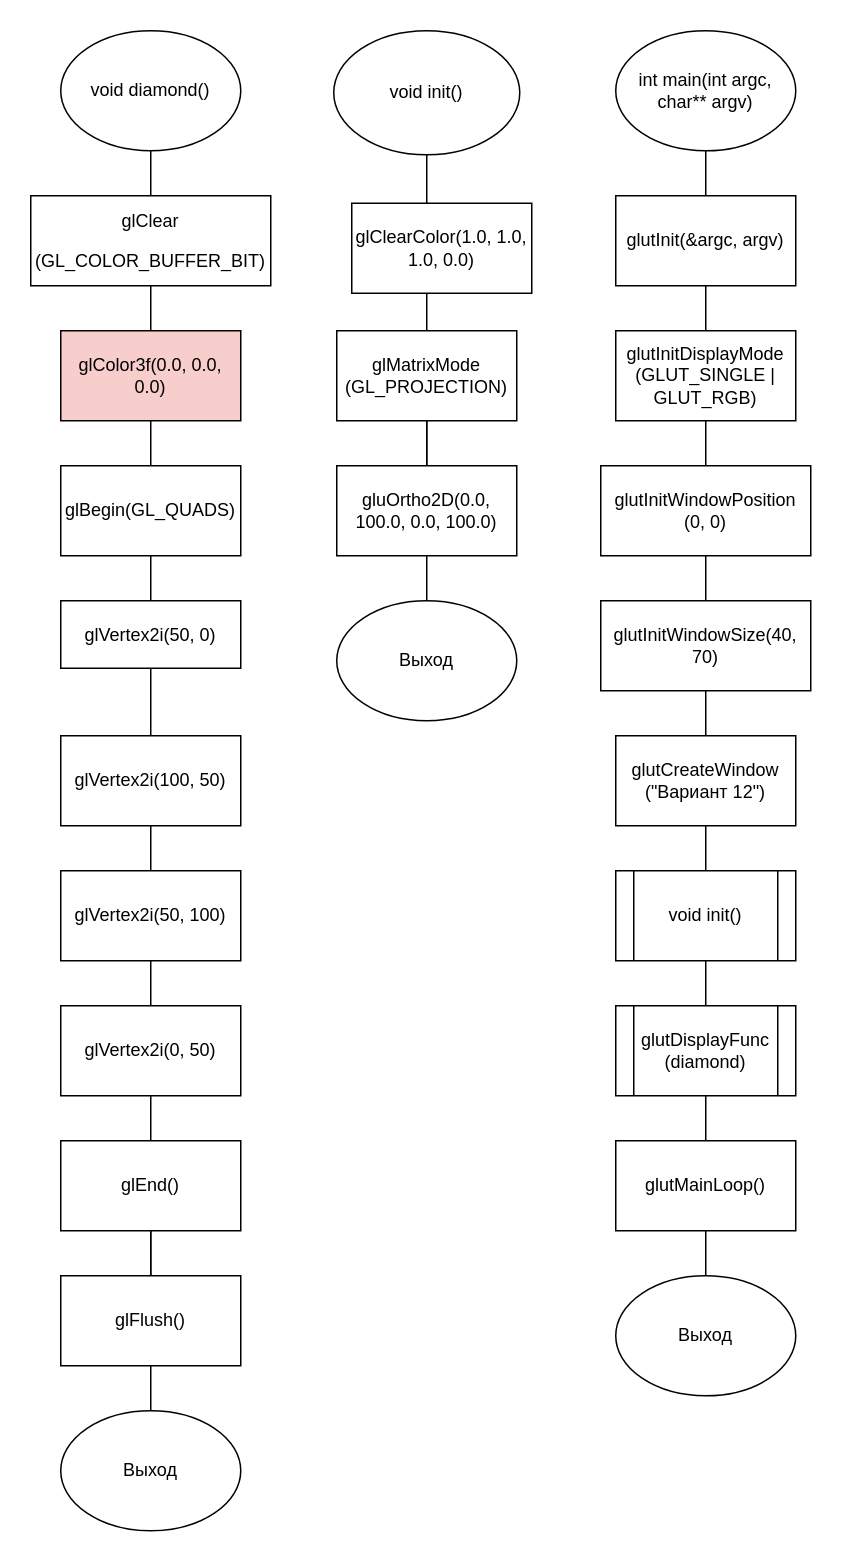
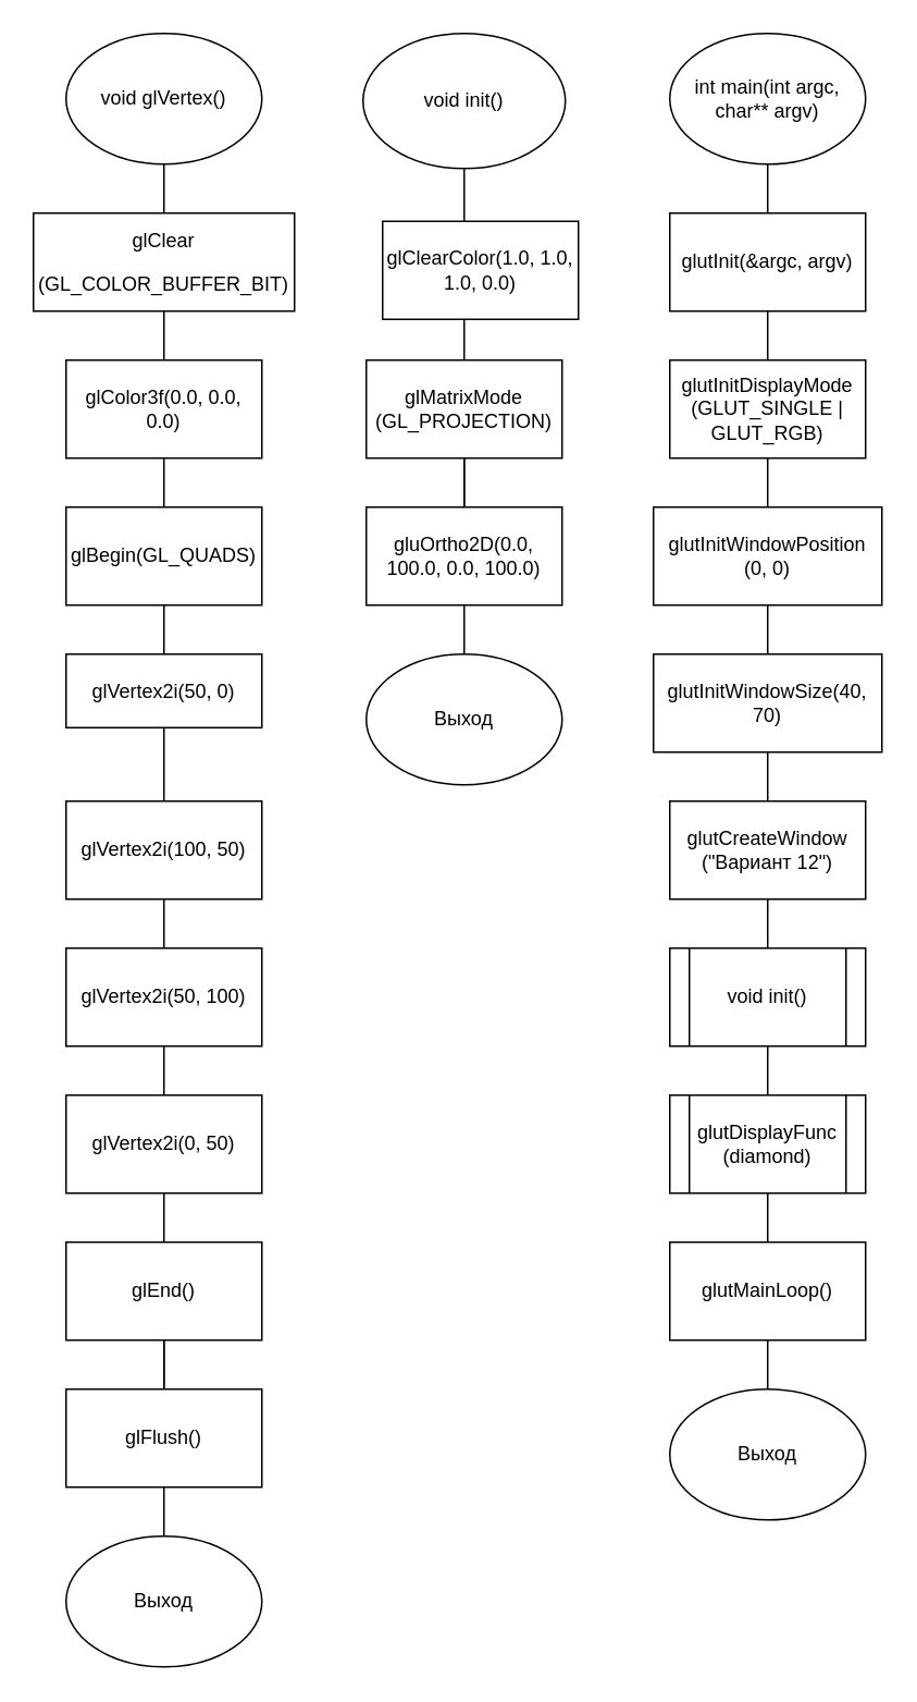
  <mxCell id="0" />
  <mxCell id="1" parent="0" />
  <mxCell id="2" value="" style="rounded=0;orthogonalLoop=1;jettySize=auto;html=1;edgeStyle=orthogonalEdgeStyle;endArrow=none;endFill=0;" edge="1" parent="1" source="3" target="9"><mxGeometry relative="1" as="geometry" /></mxCell>
- <mxCell id="3" value="void diamond()" style="ellipse;whiteSpace=wrap;html=1;" vertex="1" parent="1"><mxGeometry x="40" y="20" width="120" height="80" as="geometry" /></mxCell>
+ <mxCell id="3" value="void glVertex()" style="ellipse;whiteSpace=wrap;html=1;" vertex="1" parent="1"><mxGeometry x="40" y="20" width="120" height="80" as="geometry" /></mxCell>
  <mxCell id="4" style="edgeStyle=orthogonalEdgeStyle;rounded=0;orthogonalLoop=1;jettySize=auto;html=1;exitX=0.5;exitY=1;exitDx=0;exitDy=0;endArrow=none;endFill=0;entryX=0.5;entryY=0;entryDx=0;entryDy=0;" edge="1" parent="1" source="5"><mxGeometry relative="1" as="geometry"><mxPoint x="284" y="400" as="targetPoint" /></mxGeometry></mxCell>
  <mxCell id="5" value="void init()" style="ellipse;whiteSpace=wrap;html=1;align=center;labelPosition=center;verticalLabelPosition=middle;verticalAlign=middle;" vertex="1" parent="1"><mxGeometry x="222" y="20" width="124" height="82.67" as="geometry" /></mxCell>
  <mxCell id="6" style="edgeStyle=orthogonalEdgeStyle;rounded=0;orthogonalLoop=1;jettySize=auto;html=1;exitX=0.5;exitY=1;exitDx=0;exitDy=0;endArrow=none;endFill=0;" edge="1" parent="1" source="7"><mxGeometry relative="1" as="geometry"><mxPoint x="470" y="850" as="targetPoint" /></mxGeometry></mxCell>
  <mxCell id="7" value="int main(int argc, char** argv)" style="ellipse;whiteSpace=wrap;html=1;" vertex="1" parent="1"><mxGeometry x="410" y="20" width="120" height="80" as="geometry" /></mxCell>
  <mxCell id="8" value="" style="rounded=0;orthogonalLoop=1;jettySize=auto;html=1;edgeStyle=orthogonalEdgeStyle;endArrow=none;endFill=0;" edge="1" parent="1" source="9" target="11"><mxGeometry relative="1" as="geometry" /></mxCell>
  <mxCell id="9" value="&lt;div&gt;&lt;p&gt;glClear&lt;/p&gt;&lt;p&gt;(GL_COLOR_BUFFER_BIT)&lt;/p&gt;&lt;/div&gt;" style="rounded=0;whiteSpace=wrap;html=1;align=center;" vertex="1" parent="1"><mxGeometry x="20" y="130" width="160" height="60" as="geometry" /></mxCell>
  <mxCell id="10" value="" style="rounded=0;orthogonalLoop=1;jettySize=auto;html=1;edgeStyle=orthogonalEdgeStyle;endArrow=none;endFill=0;" edge="1" parent="1" source="11" target="13"><mxGeometry relative="1" as="geometry" /></mxCell>
- <mxCell id="11" value="glColor3f(0.0, 0.0, 0.0)" style="rounded=0;whiteSpace=wrap;html=1;fillColor=#f8cecc;" vertex="1" parent="1"><mxGeometry x="40" y="220" width="120" height="60" as="geometry" /></mxCell>
+ <mxCell id="11" value="glColor3f(0.0, 0.0, 0.0)" style="rounded=0;whiteSpace=wrap;html=1;" vertex="1" parent="1"><mxGeometry x="40" y="220" width="120" height="60" as="geometry" /></mxCell>
  <mxCell id="12" value="" style="rounded=0;orthogonalLoop=1;jettySize=auto;html=1;edgeStyle=orthogonalEdgeStyle;endArrow=none;endFill=0;" edge="1" parent="1" source="13" target="15"><mxGeometry relative="1" as="geometry" /></mxCell>
  <mxCell id="13" value="glBegin(GL_QUADS)" style="rounded=0;whiteSpace=wrap;html=1;" vertex="1" parent="1"><mxGeometry x="40" y="310" width="120" height="60" as="geometry" /></mxCell>
  <mxCell id="14" value="" style="rounded=0;orthogonalLoop=1;jettySize=auto;html=1;edgeStyle=orthogonalEdgeStyle;endArrow=none;endFill=0;" edge="1" parent="1" source="15" target="17"><mxGeometry relative="1" as="geometry" /></mxCell>
  <mxCell id="15" value="glVertex2i(50, 0)" style="rounded=0;whiteSpace=wrap;html=1;" vertex="1" parent="1"><mxGeometry x="40" y="400" width="120" height="45" as="geometry" /></mxCell>
  <mxCell id="16" value="" style="rounded=0;orthogonalLoop=1;jettySize=auto;html=1;edgeStyle=orthogonalEdgeStyle;endArrow=none;endFill=0;" edge="1" parent="1" source="17" target="19"><mxGeometry relative="1" as="geometry" /></mxCell>
  <mxCell id="17" value="glVertex2i(100, 50)" style="rounded=0;whiteSpace=wrap;html=1;" vertex="1" parent="1"><mxGeometry x="40" y="490" width="120" height="60" as="geometry" /></mxCell>
  <mxCell id="18" value="" style="rounded=0;orthogonalLoop=1;jettySize=auto;html=1;edgeStyle=orthogonalEdgeStyle;endArrow=none;endFill=0;" edge="1" parent="1" source="19" target="21"><mxGeometry relative="1" as="geometry" /></mxCell>
  <mxCell id="19" value="glVertex2i(50, 100)" style="rounded=0;whiteSpace=wrap;html=1;" vertex="1" parent="1"><mxGeometry x="40" y="580" width="120" height="60" as="geometry" /></mxCell>
  <mxCell id="20" value="" style="rounded=0;orthogonalLoop=1;jettySize=auto;html=1;edgeStyle=orthogonalEdgeStyle;endArrow=none;endFill=0;" edge="1" parent="1" source="21" target="23"><mxGeometry relative="1" as="geometry" /></mxCell>
  <mxCell id="21" value="glVertex2i(0, 50)" style="rounded=0;whiteSpace=wrap;html=1;" vertex="1" parent="1"><mxGeometry x="40" y="670" width="120" height="60" as="geometry" /></mxCell>
  <mxCell id="22" value="" style="rounded=0;orthogonalLoop=1;jettySize=auto;html=1;edgeStyle=orthogonalEdgeStyle;endArrow=none;endFill=0;" edge="1" parent="1" source="23" target="25"><mxGeometry relative="1" as="geometry" /></mxCell>
  <mxCell id="23" value="glEnd()" style="rounded=0;whiteSpace=wrap;html=1;" vertex="1" parent="1"><mxGeometry x="40" y="760" width="120" height="60" as="geometry" /></mxCell>
  <mxCell id="24" value="" style="edgeStyle=orthogonalEdgeStyle;rounded=0;orthogonalLoop=1;jettySize=auto;html=1;endArrow=none;endFill=0;exitX=0.5;exitY=0;exitDx=0;exitDy=0;" edge="1" parent="1" source="38" target="23"><mxGeometry relative="1" as="geometry" /></mxCell>
  <mxCell id="25" value="glFlush()" style="rounded=0;whiteSpace=wrap;html=1;" vertex="1" parent="1"><mxGeometry x="40" y="850" width="120" height="60" as="geometry" /></mxCell>
  <mxCell id="26" value="glClearColor(1.0, 1.0, 1.0, 0.0)" style="rounded=0;whiteSpace=wrap;html=1;" vertex="1" parent="1"><mxGeometry x="234" y="135" width="120" height="60" as="geometry" /></mxCell>
  <mxCell id="27" value="&lt;div&gt;glMatrixMode&lt;/div&gt;&lt;div&gt;(GL_PROJECTION)&lt;/div&gt;" style="rounded=0;whiteSpace=wrap;html=1;" vertex="1" parent="1"><mxGeometry x="224" y="220" width="120" height="60" as="geometry" /></mxCell>
  <mxCell id="28" value="" style="edgeStyle=orthogonalEdgeStyle;rounded=0;orthogonalLoop=1;jettySize=auto;html=1;endArrow=none;endFill=0;" edge="1" parent="1" source="29" target="27"><mxGeometry relative="1" as="geometry" /></mxCell>
  <mxCell id="29" value="gluOrtho2D(0.0, 100.0, 0.0, 100.0)" style="rounded=0;whiteSpace=wrap;html=1;" vertex="1" parent="1"><mxGeometry x="224" y="310" width="120" height="60" as="geometry" /></mxCell>
  <mxCell id="30" value="glutInit(&amp;argc, argv)" style="rounded=0;whiteSpace=wrap;html=1;" vertex="1" parent="1"><mxGeometry x="410" y="130" width="120" height="60" as="geometry" /></mxCell>
  <mxCell id="31" value="&lt;div&gt;glutInitDisplayMode&lt;/div&gt;&lt;div&gt;(GLUT_SINGLE | GLUT_RGB)&lt;/div&gt;" style="rounded=0;whiteSpace=wrap;html=1;" vertex="1" parent="1"><mxGeometry x="410" y="220" width="120" height="60" as="geometry" /></mxCell>
  <mxCell id="32" value="glutInitWindowPosition (0, 0)" style="rounded=0;whiteSpace=wrap;html=1;" vertex="1" parent="1"><mxGeometry x="400" y="310" width="140" height="60" as="geometry" /></mxCell>
  <mxCell id="33" value="glutInitWindowSize(40, 70)" style="rounded=0;whiteSpace=wrap;html=1;" vertex="1" parent="1"><mxGeometry x="400" y="400" width="140" height="60" as="geometry" /></mxCell>
  <mxCell id="34" value="glutCreateWindow (&quot;Вариант 12&quot;)" style="rounded=0;whiteSpace=wrap;html=1;" vertex="1" parent="1"><mxGeometry x="410" y="490" width="120" height="60" as="geometry" /></mxCell>
  <mxCell id="35" value="glutMainLoop()" style="rounded=0;whiteSpace=wrap;html=1;" vertex="1" parent="1"><mxGeometry x="410" y="760" width="120" height="60" as="geometry" /></mxCell>
  <mxCell id="36" value="void init()" style="shape=process;whiteSpace=wrap;html=1;backgroundOutline=1;align=center;" vertex="1" parent="1"><mxGeometry x="410" y="580" width="120" height="60" as="geometry" /></mxCell>
  <mxCell id="37" value="&lt;div&gt;glutDisplayFunc&lt;/div&gt;&lt;div&gt;(diamond)&lt;/div&gt;" style="shape=process;whiteSpace=wrap;html=1;backgroundOutline=1;align=center;" vertex="1" parent="1"><mxGeometry x="410" y="670" width="120" height="60" as="geometry" /></mxCell>
  <mxCell id="38" value="&lt;div&gt;Выход&lt;/div&gt;" style="ellipse;whiteSpace=wrap;html=1;align=center;" vertex="1" parent="1"><mxGeometry x="40" y="940" width="120" height="80" as="geometry" /></mxCell>
  <mxCell id="39" value="&lt;div&gt;Выход&lt;/div&gt;" style="ellipse;whiteSpace=wrap;html=1;align=center;" vertex="1" parent="1"><mxGeometry x="224" y="400" width="120" height="80" as="geometry" /></mxCell>
  <mxCell id="40" value="&lt;div&gt;Выход&lt;/div&gt;" style="ellipse;whiteSpace=wrap;html=1;align=center;" vertex="1" parent="1"><mxGeometry x="410" y="850" width="120" height="80" as="geometry" /></mxCell>
